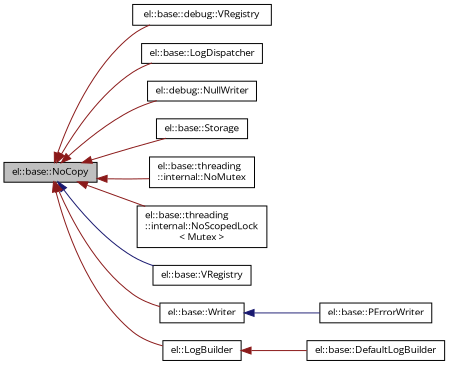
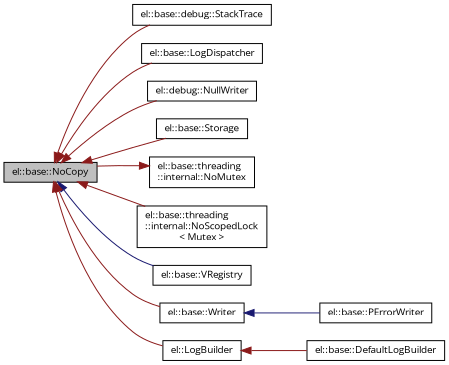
  digraph {
    fontname="Open Sans"
    rankdir=LR
    node [color=black fillcolor=white fontname="Open Sans" fontsize=10 shape=record style=filled]
    edge [color=firebrick4 dir=back fontname="Open Sans" fontsize=10 labelfontname=Helvetica labelfontsize=10 style=solid]
    n1 [fillcolor=grey75 fontcolor=black height=0.2 label="el::base::NoCopy" width=0.4]
-   n2 [height=0.2 label="el::base::debug::VRegistry" width=0.4]
+   n2 [height=0.2 label="el::base::debug::StackTrace" width=0.4]
    n3 [height=0.2 label="el::base::LogDispatcher" width=0.4]
    n4 [height=0.2 label="el::debug::NullWriter" width=0.4]
    n5 [height=0.2 label="el::base::Storage" width=0.4]
    n6 [height=0.2 label="el::base::threading\l::internal::NoMutex" width=0.4]
    n7 [height=0.2 label="el::base::threading\l::internal::NoScopedLock\l\< Mutex \>" width=0.4]
    n8 [height=0.2 label="el::base::VRegistry" width=0.4]
    n9 [height=0.2 label="el::base::Writer" width=0.4]
    n10 [height=0.2 label="el::LogBuilder" width=0.4]
    n11 [height=0.2 label="el::base::PErrorWriter" width=0.4]
    n12 [height=0.2 label="el::base::DefaultLogBuilder" width=0.4]
    n1 -> n2
    n1 -> n3
    n1 -> n4
    n1 -> n5
-   n1 -> n6
+   n6 -> n1
    n1 -> n7
    n1 -> n8 [color=midnightblue]
    n1 -> n9
    n1 -> n10
    n9 -> n11 [color=midnightblue]
    n10 -> n12
  }
